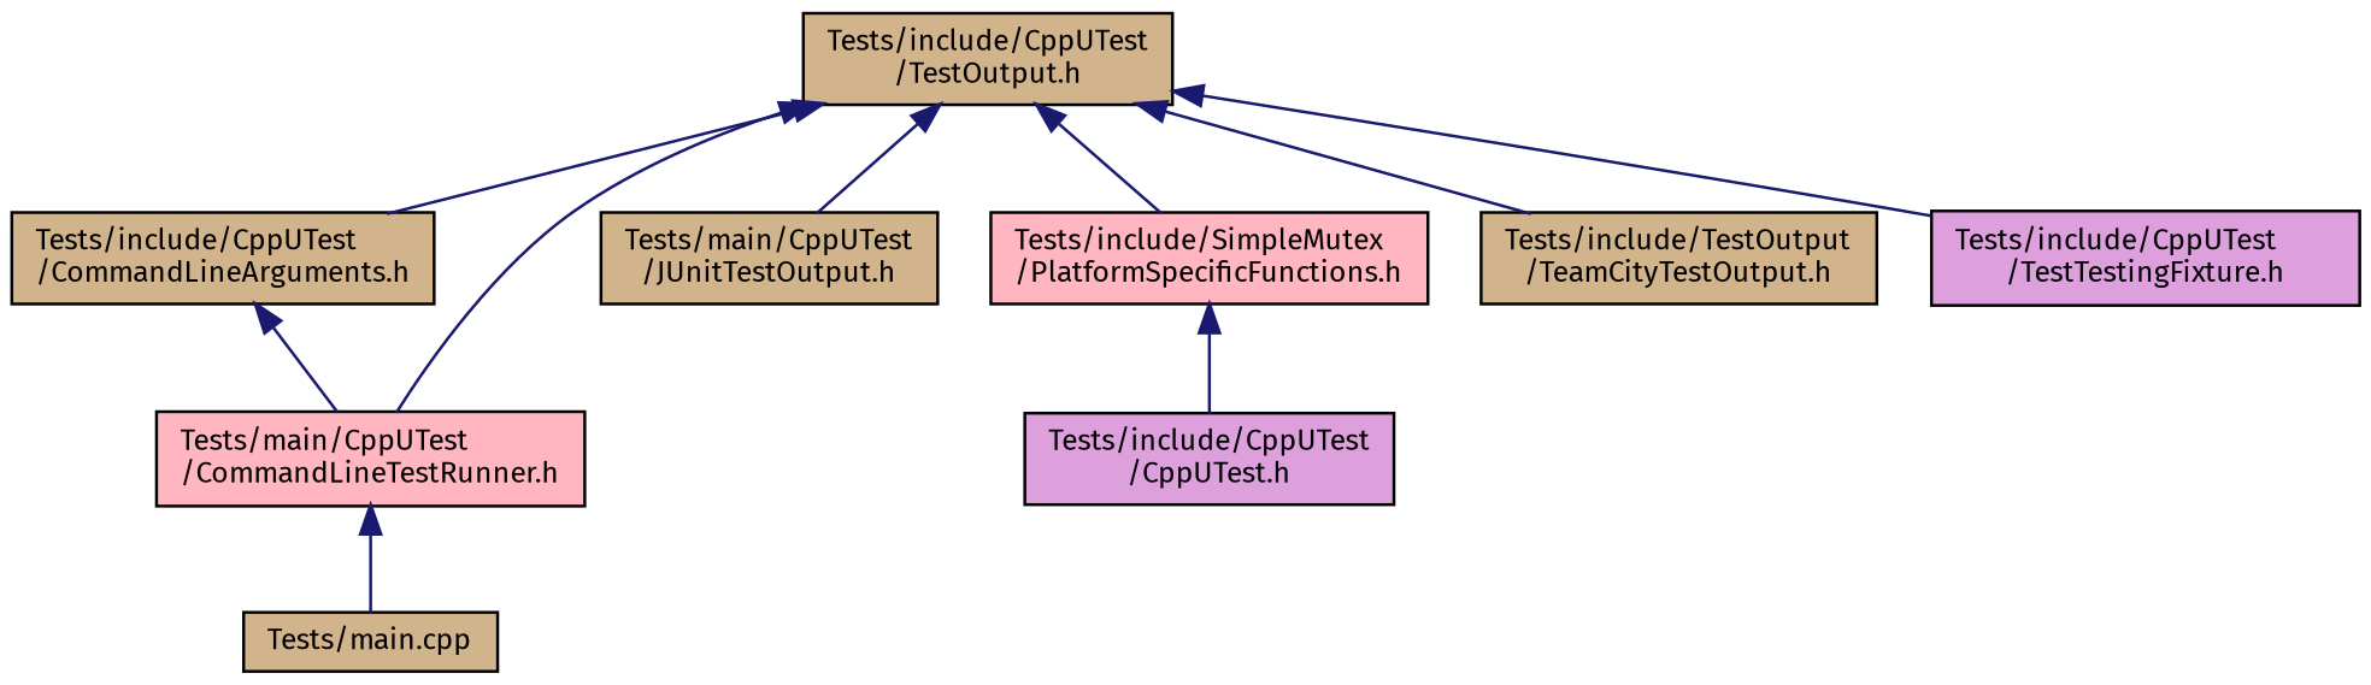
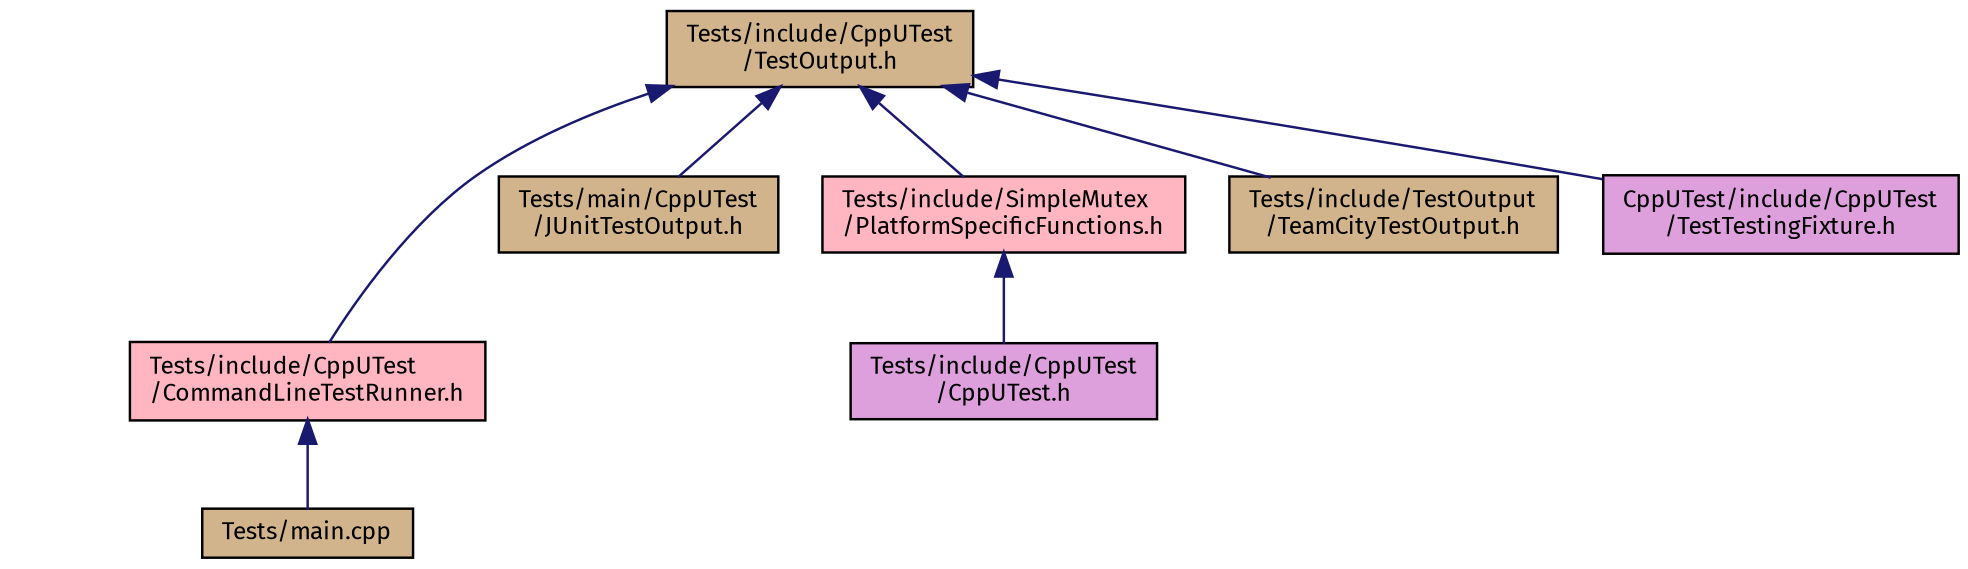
  digraph {
    fontname="Fira Sans"
    node [color=black fillcolor=tan fontname="Fira Sans" fontsize=10 shape=record style=filled]
    edge [color=midnightblue dir=back fontname="Fira Sans" fontsize=10 labelfontname=Helvetica labelfontsize=10 style=solid]
    n1 [fontcolor=black height=0.2 label="Tests/include/CppUTest\l/TestOutput.h" width=0.4]
-   n2 [height=0.2 label="Tests/include/CppUTest\l/CommandLineArguments.h" width=0.4]
-   n3 [fillcolor=lightpink height=0.2 label="Tests/main/CppUTest\l/CommandLineTestRunner.h" width=0.4]
+   n3 [fillcolor=lightpink height=0.2 label="Tests/include/CppUTest\l/CommandLineTestRunner.h" width=0.4]
    n4 [height=0.2 label="Tests/main/CppUTest\l/JUnitTestOutput.h" width=0.4]
    n5 [fillcolor=lightpink height=0.2 label="Tests/include/SimpleMutex\l/PlatformSpecificFunctions.h" width=0.4]
    n6 [height=0.2 label="Tests/include/TestOutput\l/TeamCityTestOutput.h" width=0.4]
-   n7 [fillcolor=plum height=0.2 label="Tests/include/CppUTest\l/TestTestingFixture.h" width=0.4]
+   n7 [fillcolor=plum height=0.2 label="CppUTest/include/CppUTest\l/TestTestingFixture.h" width=0.4]
    n8 [height=0.2 label="Tests/main.cpp" width=0.4]
    n9 [fillcolor=plum height=0.2 label="Tests/include/CppUTest\l/CppUTest.h" width=0.4]
-   n1 -> n2
    n1 -> n3
    n1 -> n4
    n1 -> n5
    n1 -> n6
    n1 -> n7
-   n2 -> n3
    n3 -> n8
    n5 -> n9
  }
